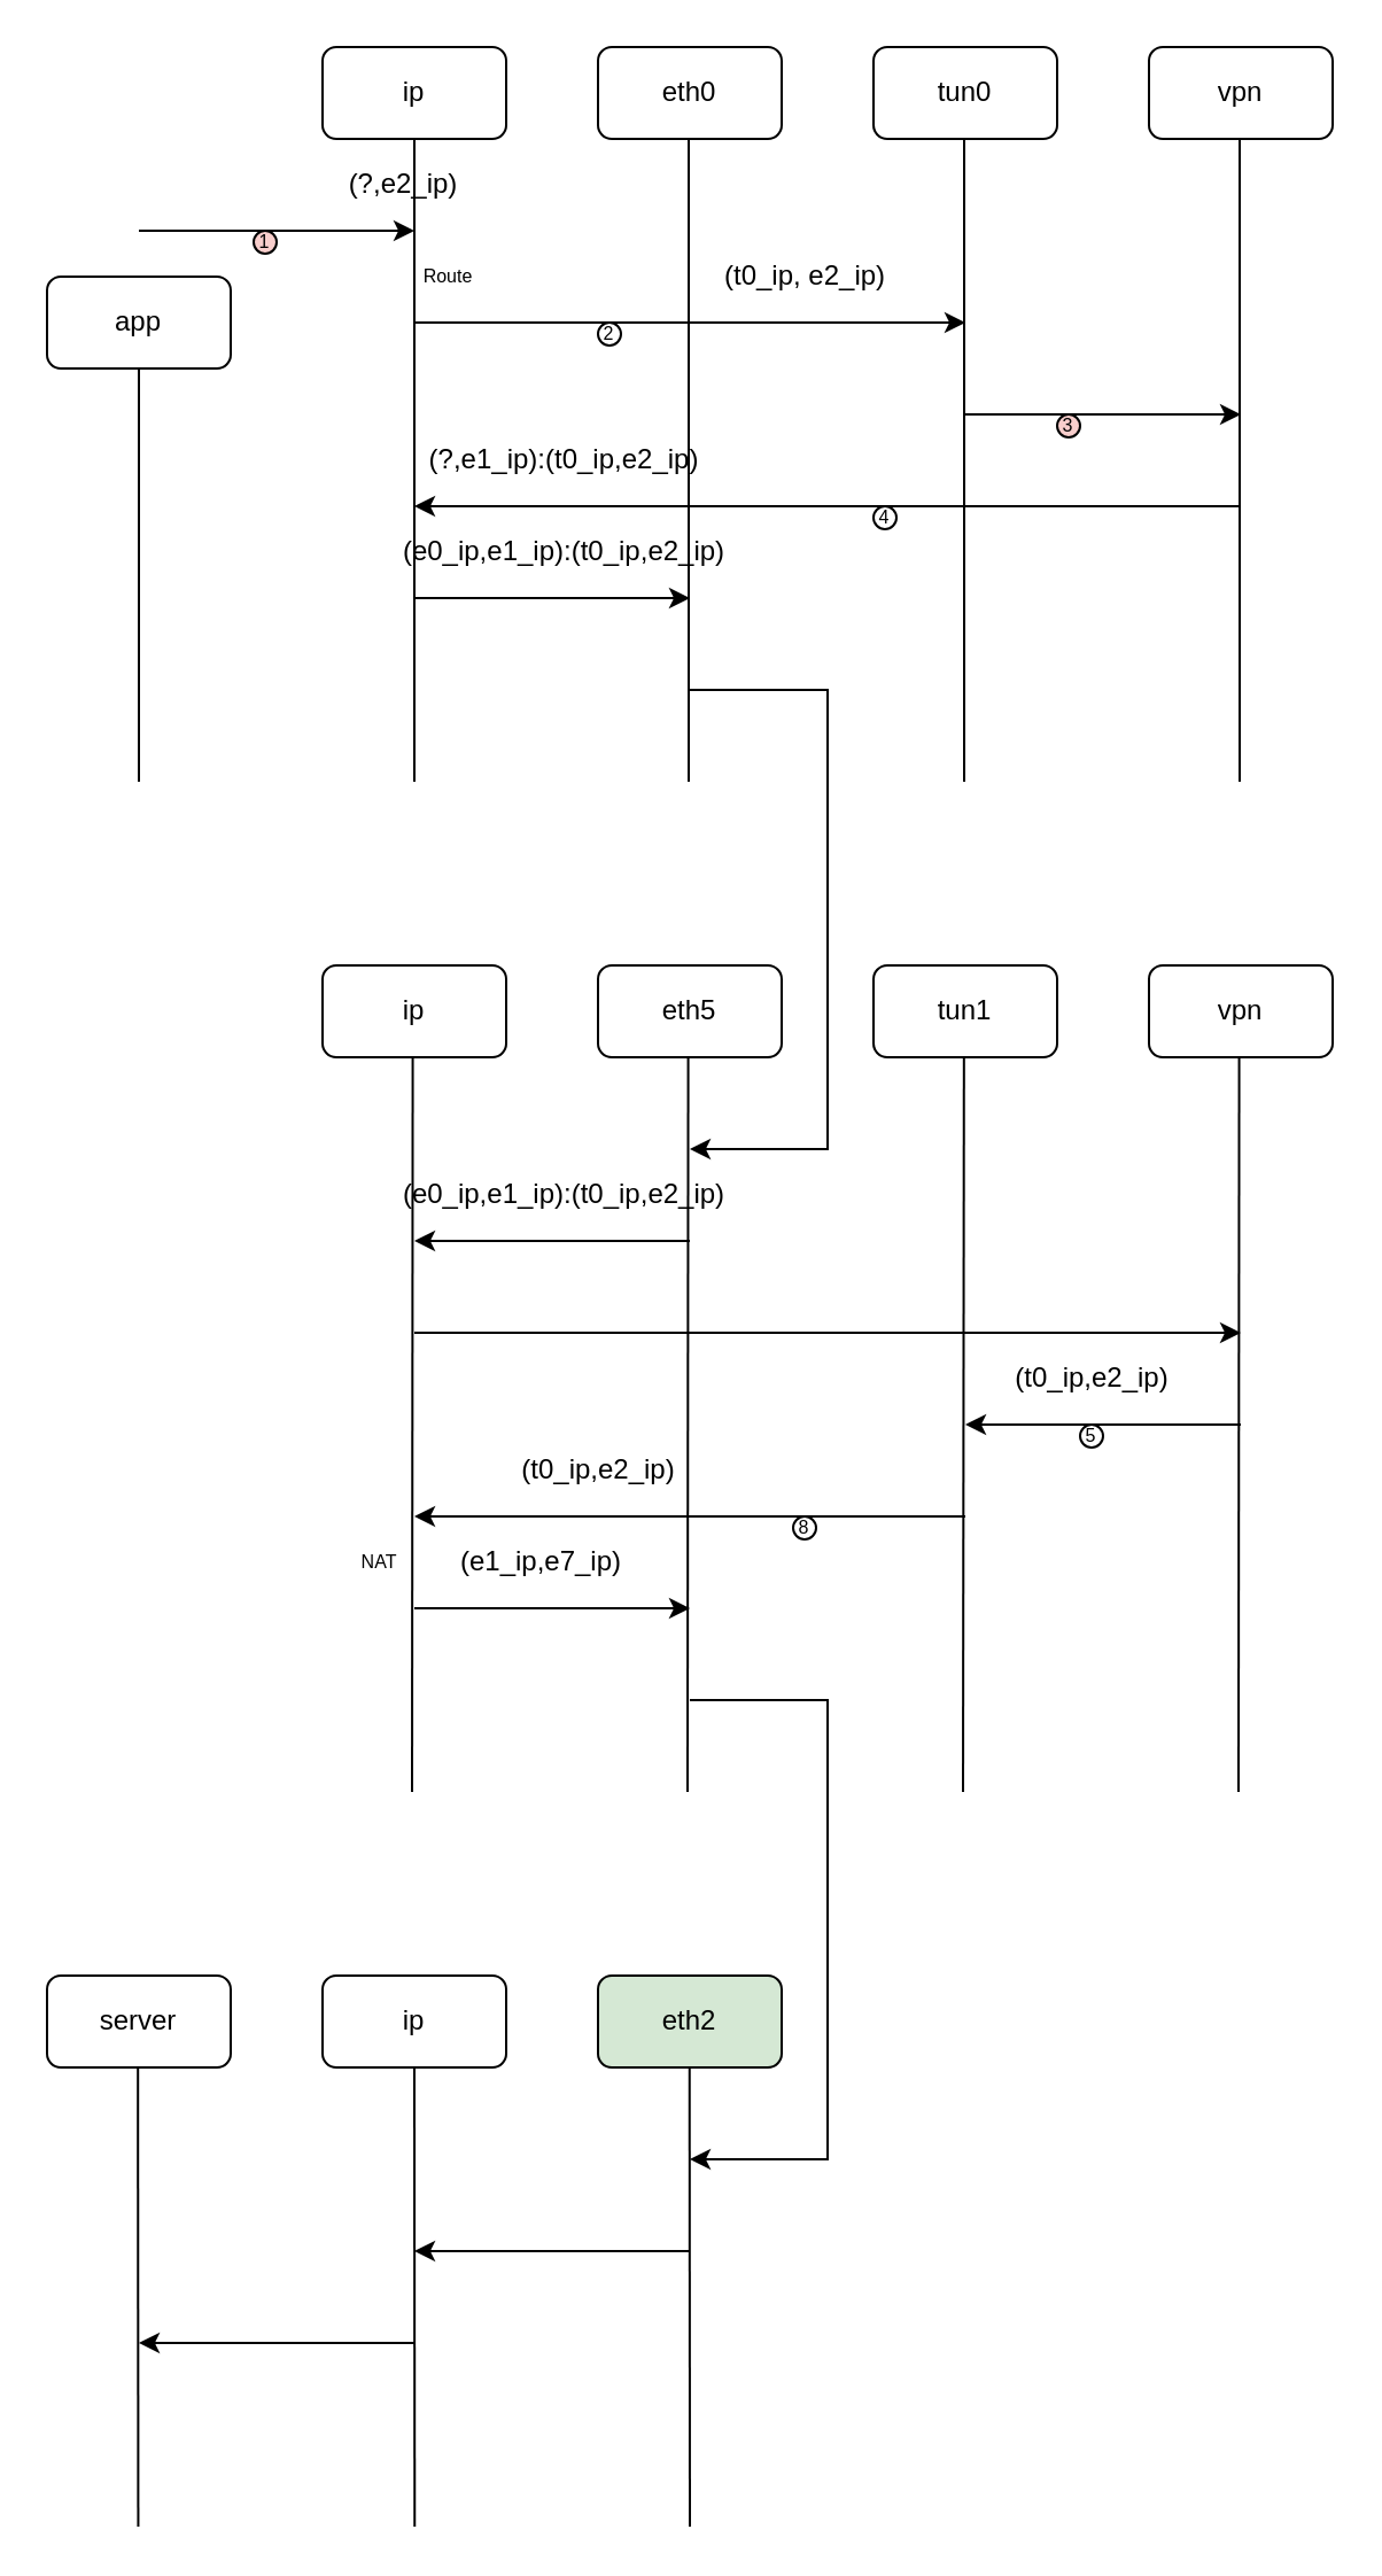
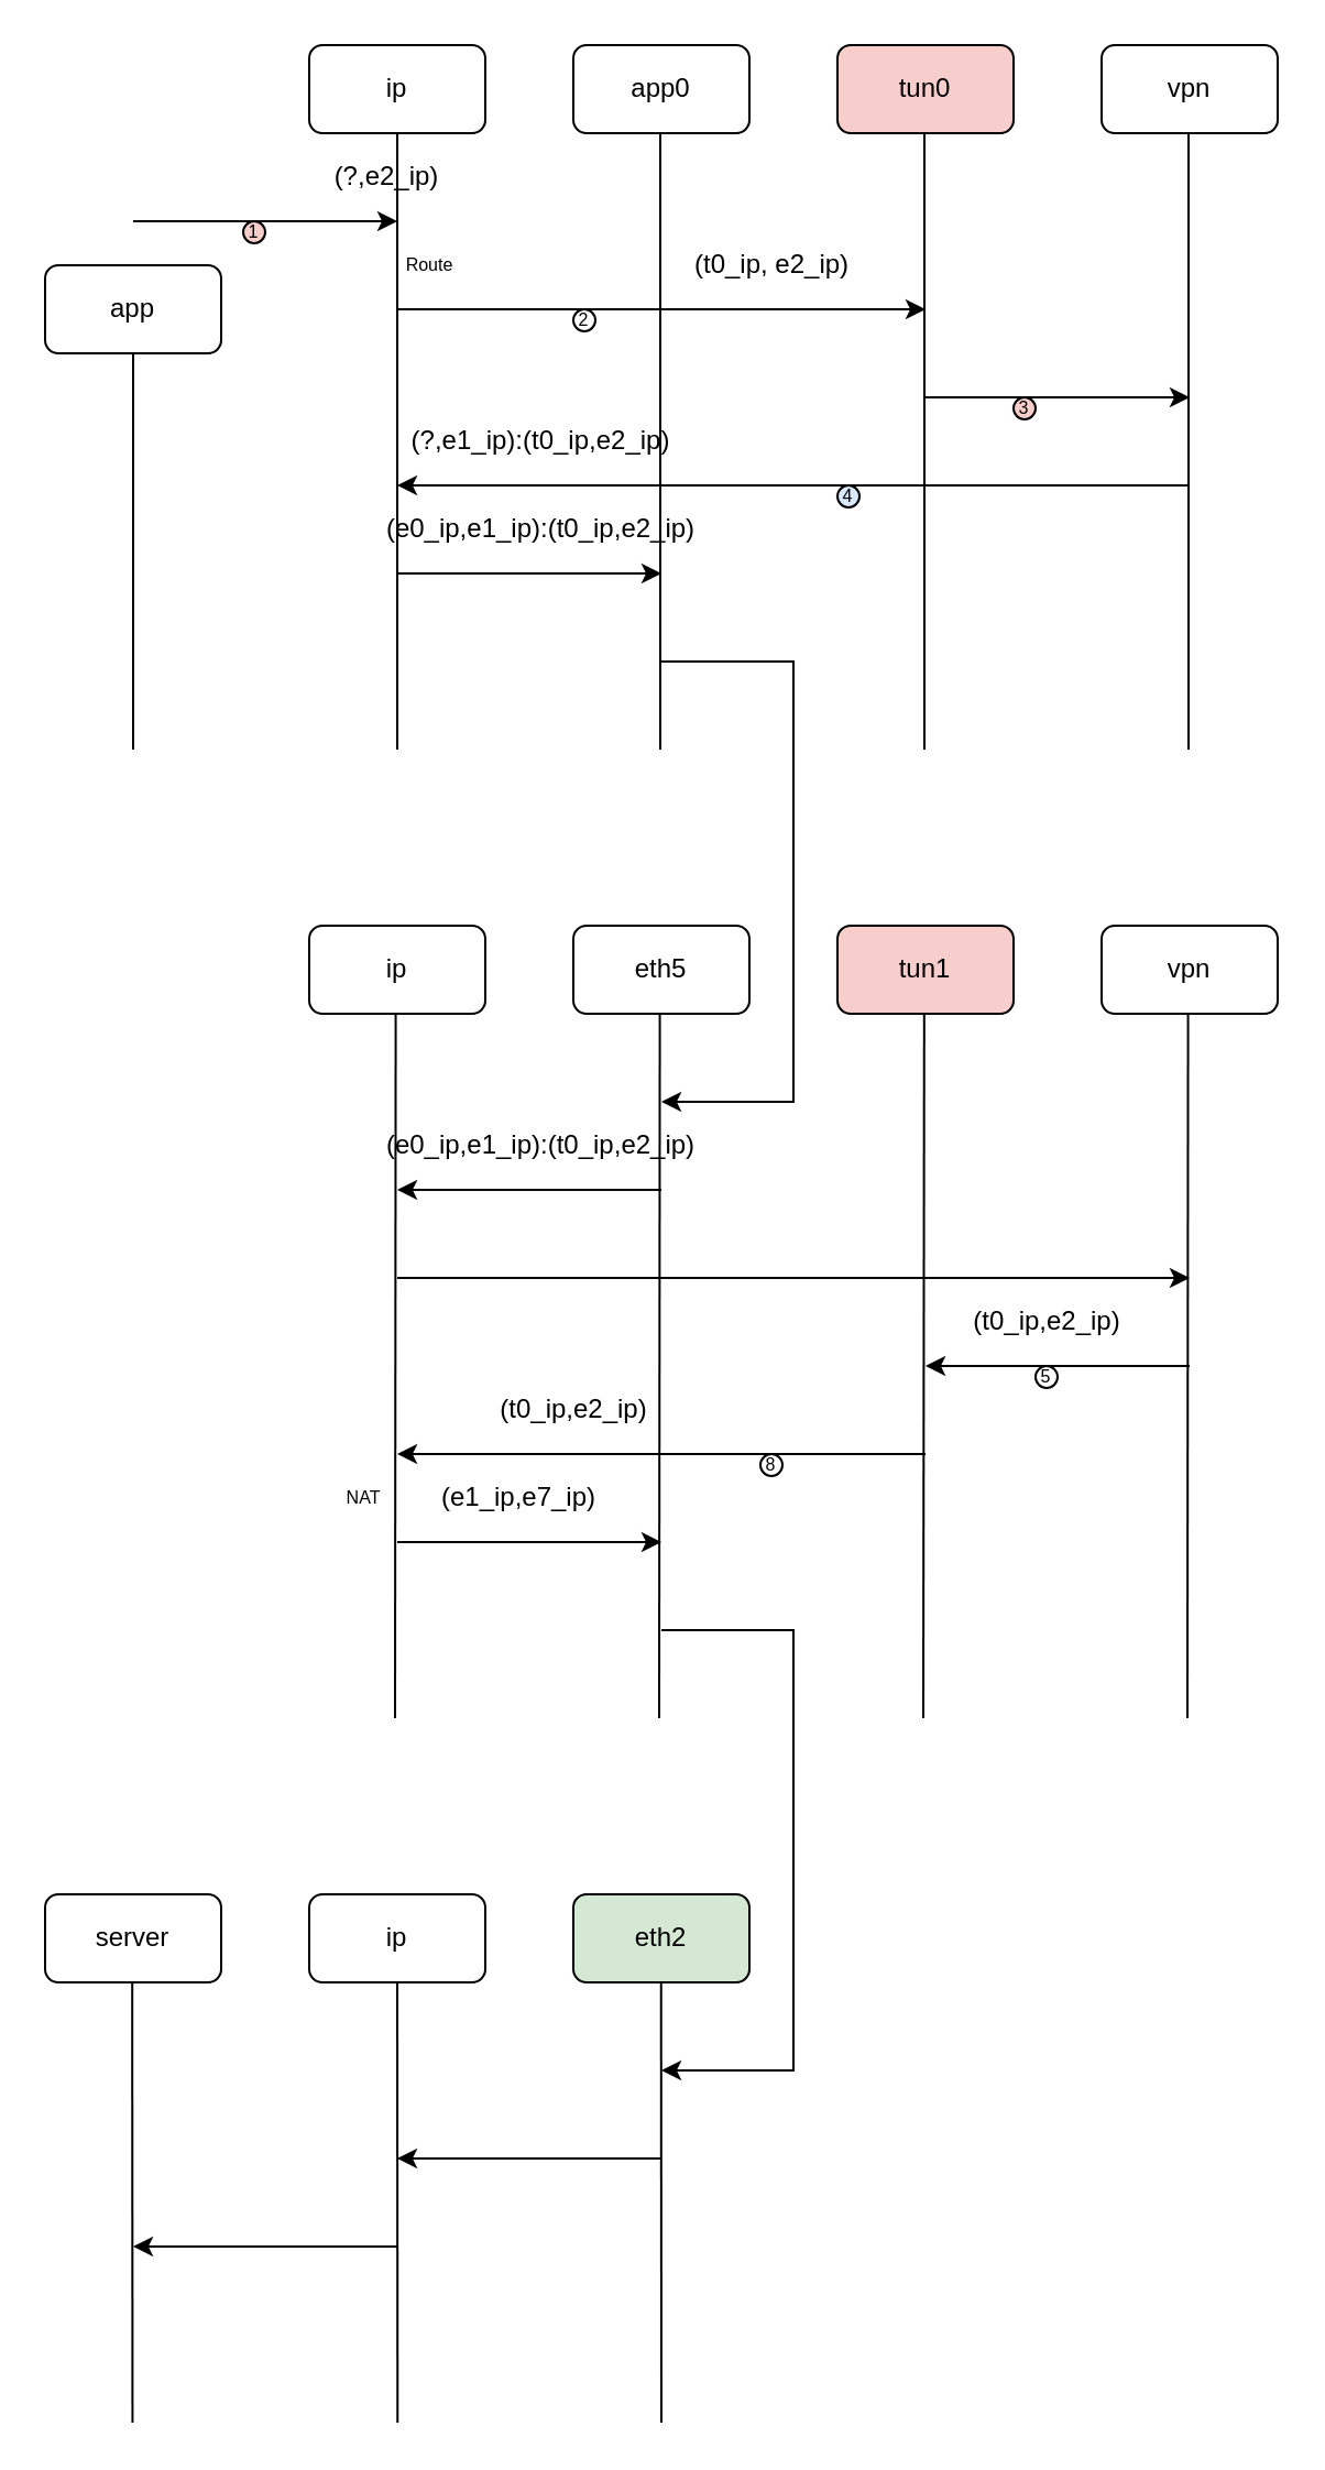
  <mxCell id="0" />
  <mxCell id="1" parent="0" />
  <mxCell id="2" value="app" style="rounded=1;whiteSpace=wrap;html=1;" parent="1" vertex="1"><mxGeometry x="20" y="120" width="80" height="40" as="geometry" /></mxCell>
  <mxCell id="3" value="ip" style="rounded=1;whiteSpace=wrap;html=1;" parent="1" vertex="1"><mxGeometry x="140" y="20" width="80" height="40" as="geometry" /></mxCell>
- <mxCell id="4" value="eth0" style="rounded=1;whiteSpace=wrap;html=1;" parent="1" vertex="1"><mxGeometry x="260" y="20" width="80" height="40" as="geometry" /></mxCell>
- <mxCell id="5" value="tun0" style="rounded=1;whiteSpace=wrap;html=1;" parent="1" vertex="1"><mxGeometry x="380" y="20" width="80" height="40" as="geometry" /></mxCell>
+ <mxCell id="4" value="app0" style="rounded=1;whiteSpace=wrap;html=1;" parent="1" vertex="1"><mxGeometry x="260" y="20" width="80" height="40" as="geometry" /></mxCell>
+ <mxCell id="5" value="tun0" style="rounded=1;whiteSpace=wrap;html=1;fillColor=#f8cecc;" parent="1" vertex="1"><mxGeometry x="380" y="20" width="80" height="40" as="geometry" /></mxCell>
  <mxCell id="6" value="vpn" style="rounded=1;whiteSpace=wrap;html=1;" parent="1" vertex="1"><mxGeometry x="500" y="20" width="80" height="40" as="geometry" /></mxCell>
  <mxCell id="7" value="" style="endArrow=none;html=1;entryX=0.5;entryY=1;entryDx=0;entryDy=0;" parent="1" target="2" edge="1"><mxGeometry width="50" height="50" relative="1" as="geometry"><mxPoint x="60" y="340" as="sourcePoint" /><mxPoint x="360" y="70" as="targetPoint" /></mxGeometry></mxCell>
  <mxCell id="8" value="" style="endArrow=classic;html=1;" parent="1" edge="1"><mxGeometry width="50" height="50" relative="1" as="geometry"><mxPoint x="60" y="100" as="sourcePoint" /><mxPoint x="180" y="100" as="targetPoint" /></mxGeometry></mxCell>
  <mxCell id="9" value="" style="endArrow=none;html=1;entryX=0.5;entryY=1;entryDx=0;entryDy=0;" parent="1" target="3" edge="1"><mxGeometry width="50" height="50" relative="1" as="geometry"><mxPoint x="180" y="340" as="sourcePoint" /><mxPoint x="360" y="70" as="targetPoint" /></mxGeometry></mxCell>
  <mxCell id="10" value="" style="endArrow=none;html=1;entryX=0.5;entryY=1;entryDx=0;entryDy=0;" parent="1" edge="1"><mxGeometry width="50" height="50" relative="1" as="geometry"><mxPoint x="299.5" y="340" as="sourcePoint" /><mxPoint x="299.5" y="60" as="targetPoint" /></mxGeometry></mxCell>
  <mxCell id="11" value="" style="endArrow=none;html=1;entryX=0.5;entryY=1;entryDx=0;entryDy=0;" parent="1" edge="1"><mxGeometry width="50" height="50" relative="1" as="geometry"><mxPoint x="419.5" y="340" as="sourcePoint" /><mxPoint x="419.5" y="60" as="targetPoint" /></mxGeometry></mxCell>
  <mxCell id="12" value="" style="endArrow=none;html=1;entryX=0.5;entryY=1;entryDx=0;entryDy=0;" parent="1" edge="1"><mxGeometry width="50" height="50" relative="1" as="geometry"><mxPoint x="539.5" y="340" as="sourcePoint" /><mxPoint x="539.5" y="60" as="targetPoint" /></mxGeometry></mxCell>
  <mxCell id="13" value="" style="endArrow=classic;html=1;" parent="1" edge="1"><mxGeometry width="50" height="50" relative="1" as="geometry"><mxPoint x="180" y="140" as="sourcePoint" /><mxPoint x="420" y="140" as="targetPoint" /></mxGeometry></mxCell>
  <mxCell id="14" value="" style="endArrow=classic;html=1;" parent="1" edge="1"><mxGeometry width="50" height="50" relative="1" as="geometry"><mxPoint x="420" y="180" as="sourcePoint" /><mxPoint x="540" y="180" as="targetPoint" /></mxGeometry></mxCell>
  <mxCell id="15" value="" style="endArrow=classic;html=1;" parent="1" edge="1"><mxGeometry width="50" height="50" relative="1" as="geometry"><mxPoint x="540" y="220" as="sourcePoint" /><mxPoint x="180" y="220" as="targetPoint" /></mxGeometry></mxCell>
  <mxCell id="16" value="" style="endArrow=classic;html=1;" parent="1" edge="1"><mxGeometry width="50" height="50" relative="1" as="geometry"><mxPoint x="180" y="260" as="sourcePoint" /><mxPoint x="300" y="260" as="targetPoint" /></mxGeometry></mxCell>
  <mxCell id="17" value="" style="endArrow=classic;html=1;rounded=0;" parent="1" edge="1"><mxGeometry width="50" height="50" relative="1" as="geometry"><mxPoint x="300" y="300" as="sourcePoint" /><mxPoint x="300" y="500" as="targetPoint" /><Array as="points"><mxPoint x="360" y="300" /><mxPoint x="360" y="500" /></Array></mxGeometry></mxCell>
  <mxCell id="18" value="ip" style="rounded=1;whiteSpace=wrap;html=1;" parent="1" vertex="1"><mxGeometry x="140" y="420" width="80" height="40" as="geometry" /></mxCell>
- <mxCell id="19" value="tun1" style="rounded=1;whiteSpace=wrap;html=1;" parent="1" vertex="1"><mxGeometry x="380" y="420" width="80" height="40" as="geometry" /></mxCell>
+ <mxCell id="19" value="tun1" style="rounded=1;whiteSpace=wrap;html=1;fillColor=#f8cecc;" parent="1" vertex="1"><mxGeometry x="380" y="420" width="80" height="40" as="geometry" /></mxCell>
  <mxCell id="20" value="vpn" style="rounded=1;whiteSpace=wrap;html=1;" parent="1" vertex="1"><mxGeometry x="500" y="420" width="80" height="40" as="geometry" /></mxCell>
  <mxCell id="21" value="" style="endArrow=none;html=1;entryX=0.5;entryY=1;entryDx=0;entryDy=0;" parent="1" edge="1"><mxGeometry width="50" height="50" relative="1" as="geometry"><mxPoint x="299" y="780" as="sourcePoint" /><mxPoint x="299.29" y="460" as="targetPoint" /></mxGeometry></mxCell>
  <mxCell id="22" value="" style="endArrow=none;html=1;entryX=0.5;entryY=1;entryDx=0;entryDy=0;" parent="1" edge="1"><mxGeometry width="50" height="50" relative="1" as="geometry"><mxPoint x="419" y="780" as="sourcePoint" /><mxPoint x="419.41" y="460" as="targetPoint" /></mxGeometry></mxCell>
  <mxCell id="23" value="" style="endArrow=none;html=1;entryX=0.5;entryY=1;entryDx=0;entryDy=0;" parent="1" edge="1"><mxGeometry width="50" height="50" relative="1" as="geometry"><mxPoint x="539" y="780" as="sourcePoint" /><mxPoint x="539.29" y="460" as="targetPoint" /></mxGeometry></mxCell>
  <mxCell id="24" value="" style="endArrow=none;html=1;entryX=0.5;entryY=1;entryDx=0;entryDy=0;" parent="1" edge="1"><mxGeometry width="50" height="50" relative="1" as="geometry"><mxPoint x="179" y="780" as="sourcePoint" /><mxPoint x="179.29" y="460" as="targetPoint" /></mxGeometry></mxCell>
  <mxCell id="25" value="" style="endArrow=classic;html=1;" parent="1" edge="1"><mxGeometry width="50" height="50" relative="1" as="geometry"><mxPoint x="300" y="540" as="sourcePoint" /><mxPoint x="180" y="540" as="targetPoint" /></mxGeometry></mxCell>
  <mxCell id="26" value="" style="endArrow=classic;html=1;" parent="1" edge="1"><mxGeometry width="50" height="50" relative="1" as="geometry"><mxPoint x="180" y="580" as="sourcePoint" /><mxPoint x="540" y="580" as="targetPoint" /></mxGeometry></mxCell>
  <mxCell id="27" value="" style="endArrow=classic;html=1;" parent="1" edge="1"><mxGeometry width="50" height="50" relative="1" as="geometry"><mxPoint x="540" y="620" as="sourcePoint" /><mxPoint x="420" y="620" as="targetPoint" /></mxGeometry></mxCell>
  <mxCell id="28" value="" style="endArrow=classic;html=1;" parent="1" edge="1"><mxGeometry width="50" height="50" relative="1" as="geometry"><mxPoint x="420" y="660" as="sourcePoint" /><mxPoint x="180" y="660" as="targetPoint" /></mxGeometry></mxCell>
  <mxCell id="29" value="" style="endArrow=classic;html=1;" parent="1" edge="1"><mxGeometry width="50" height="50" relative="1" as="geometry"><mxPoint x="180" y="700" as="sourcePoint" /><mxPoint x="300" y="700" as="targetPoint" /></mxGeometry></mxCell>
  <mxCell id="30" value="(?,e2_ip)" style="text;html=1;align=center;verticalAlign=middle;resizable=0;points=[];autosize=1;" parent="1" vertex="1"><mxGeometry x="145" y="70" width="60" height="20" as="geometry" /></mxCell>
  <mxCell id="31" value="(t0_ip, e2_ip)" style="text;html=1;align=center;verticalAlign=middle;resizable=0;points=[];autosize=1;" parent="1" vertex="1"><mxGeometry x="305" y="110" width="90" height="20" as="geometry" /></mxCell>
  <mxCell id="32" value="(?,e1_ip):(t0_ip,e2_ip)" style="text;html=1;align=center;verticalAlign=middle;resizable=0;points=[];autosize=1;" parent="1" vertex="1"><mxGeometry x="180" y="190" width="130" height="20" as="geometry" /></mxCell>
  <mxCell id="33" value="(e0_ip,e1_ip):(t0_ip,e2_ip)" style="text;html=1;align=center;verticalAlign=middle;resizable=0;points=[];autosize=1;" parent="1" vertex="1"><mxGeometry x="165" y="230" width="160" height="20" as="geometry" /></mxCell>
  <mxCell id="34" value="eth2" style="rounded=1;whiteSpace=wrap;html=1;fillColor=#d5e8d4;" parent="1" vertex="1"><mxGeometry x="260" y="860" width="80" height="40" as="geometry" /></mxCell>
  <mxCell id="35" value="server" style="rounded=1;whiteSpace=wrap;html=1;" parent="1" vertex="1"><mxGeometry x="20" y="860" width="80" height="40" as="geometry" /></mxCell>
  <mxCell id="36" value="ip" style="rounded=1;whiteSpace=wrap;html=1;" parent="1" vertex="1"><mxGeometry x="140" y="860" width="80" height="40" as="geometry" /></mxCell>
  <mxCell id="37" value="(t0_ip,e2_ip)" style="text;html=1;align=center;verticalAlign=middle;resizable=0;points=[];autosize=1;" parent="1" vertex="1"><mxGeometry x="435" y="590" width="80" height="20" as="geometry" /></mxCell>
  <mxCell id="38" value="" style="endArrow=none;html=1;entryX=0.5;entryY=1;entryDx=0;entryDy=0;" parent="1" edge="1"><mxGeometry width="50" height="50" relative="1" as="geometry"><mxPoint x="300" y="1100" as="sourcePoint" /><mxPoint x="299.87" y="900" as="targetPoint" /></mxGeometry></mxCell>
  <mxCell id="39" value="" style="endArrow=classic;html=1;" parent="1" edge="1"><mxGeometry width="50" height="50" relative="1" as="geometry"><mxPoint x="300" y="980" as="sourcePoint" /><mxPoint x="180" y="980" as="targetPoint" /></mxGeometry></mxCell>
  <mxCell id="40" value="" style="endArrow=classic;html=1;" parent="1" edge="1"><mxGeometry width="50" height="50" relative="1" as="geometry"><mxPoint x="180" y="1020" as="sourcePoint" /><mxPoint x="60" y="1020" as="targetPoint" /></mxGeometry></mxCell>
  <mxCell id="41" value="" style="endArrow=none;html=1;entryX=0.5;entryY=1;entryDx=0;entryDy=0;" parent="1" edge="1"><mxGeometry width="50" height="50" relative="1" as="geometry"><mxPoint x="180.13" y="1100" as="sourcePoint" /><mxPoint x="180" y="900" as="targetPoint" /></mxGeometry></mxCell>
  <mxCell id="42" value="" style="endArrow=none;html=1;entryX=0.5;entryY=1;entryDx=0;entryDy=0;" parent="1" edge="1"><mxGeometry width="50" height="50" relative="1" as="geometry"><mxPoint x="59.71" y="1100" as="sourcePoint" /><mxPoint x="59.58" y="900" as="targetPoint" /></mxGeometry></mxCell>
  <mxCell id="43" value="(e1_ip,e7_ip)" style="text;html=1;align=center;verticalAlign=middle;resizable=0;points=[];autosize=1;" parent="1" vertex="1"><mxGeometry x="190" y="670" width="90" height="20" as="geometry" /></mxCell>
  <mxCell id="44" value="eth5" style="rounded=1;whiteSpace=wrap;html=1;" parent="1" vertex="1"><mxGeometry x="260" y="420" width="80" height="40" as="geometry" /></mxCell>
  <mxCell id="45" value="" style="endArrow=classic;html=1;rounded=0;" parent="1" edge="1"><mxGeometry width="50" height="50" relative="1" as="geometry"><mxPoint x="300" y="740" as="sourcePoint" /><mxPoint x="300" y="940" as="targetPoint" /><Array as="points"><mxPoint x="360" y="740" /><mxPoint x="360" y="940" /></Array></mxGeometry></mxCell>
  <mxCell id="46" value="1" style="ellipse;whiteSpace=wrap;html=1;aspect=fixed;fontSize=8;fillColor=#f8cecc;" parent="1" vertex="1"><mxGeometry x="110" y="100" width="10" height="10" as="geometry" /></mxCell>
  <mxCell id="47" value="2" style="ellipse;whiteSpace=wrap;html=1;aspect=fixed;fontSize=8;" parent="1" vertex="1"><mxGeometry x="260" y="140" width="10" height="10" as="geometry" /></mxCell>
  <mxCell id="48" value="3" style="ellipse;whiteSpace=wrap;html=1;aspect=fixed;fontSize=8;fillColor=#f8cecc;" parent="1" vertex="1"><mxGeometry x="460" y="180" width="10" height="10" as="geometry" /></mxCell>
- <mxCell id="49" value="4" style="ellipse;whiteSpace=wrap;html=1;aspect=fixed;fontSize=8;" parent="1" vertex="1"><mxGeometry x="380" y="220" width="10" height="10" as="geometry" /></mxCell>
+ <mxCell id="49" value="4" style="ellipse;whiteSpace=wrap;html=1;aspect=fixed;fontSize=8;fillColor=#dae8fc;" parent="1" vertex="1"><mxGeometry x="380" y="220" width="10" height="10" as="geometry" /></mxCell>
  <mxCell id="50" value="(e0_ip,e1_ip):(t0_ip,e2_ip)" style="text;html=1;align=center;verticalAlign=middle;resizable=0;points=[];autosize=1;" parent="1" vertex="1"><mxGeometry x="165" y="510" width="160" height="20" as="geometry" /></mxCell>
  <mxCell id="51" value="5" style="ellipse;whiteSpace=wrap;html=1;aspect=fixed;fontSize=8;" parent="1" vertex="1"><mxGeometry x="470" y="620" width="10" height="10" as="geometry" /></mxCell>
  <mxCell id="52" value="(t0_ip,e2_ip)" style="text;html=1;align=center;verticalAlign=middle;resizable=0;points=[];autosize=1;" parent="1" vertex="1"><mxGeometry x="220" y="630" width="80" height="20" as="geometry" /></mxCell>
  <mxCell id="53" value="8" style="ellipse;whiteSpace=wrap;html=1;aspect=fixed;fontSize=8;" parent="1" vertex="1"><mxGeometry x="345" y="660" width="10" height="10" as="geometry" /></mxCell>
  <mxCell id="54" value="NAT" style="text;html=1;strokeColor=none;fillColor=none;align=center;verticalAlign=middle;whiteSpace=wrap;rounded=0;fontSize=8;" parent="1" vertex="1"><mxGeometry x="150" y="675" width="30" height="10" as="geometry" /></mxCell>
  <mxCell id="55" value="Route" style="text;html=1;strokeColor=none;fillColor=none;align=center;verticalAlign=middle;whiteSpace=wrap;rounded=0;fontSize=8;" vertex="1" parent="1"><mxGeometry x="180" y="115" width="30" height="10" as="geometry" /></mxCell>
